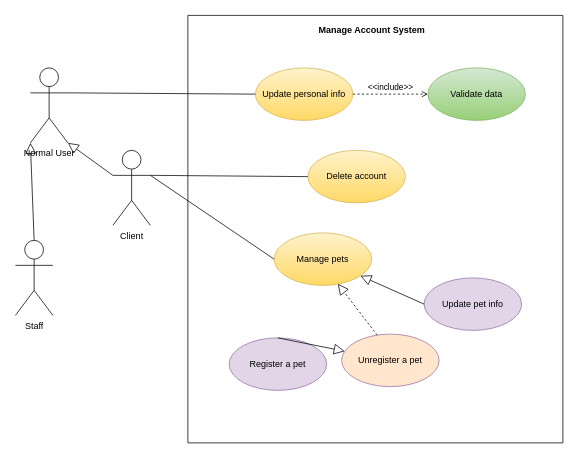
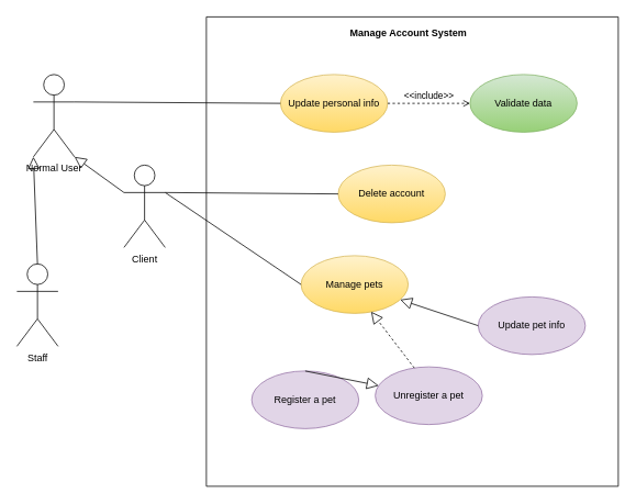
  <mxCell id="0" />
  <mxCell id="1" parent="0" />
  <mxCell id="2" value="" style="swimlane;startSize=0;" parent="1" vertex="1"><mxGeometry x="250" y="20" width="500" height="570" as="geometry" /></mxCell>
  <mxCell id="3" value="&lt;b&gt;Manage Account System&lt;/b&gt;" style="text;html=1;align=center;verticalAlign=middle;resizable=0;points=[];autosize=1;strokeColor=none;fillColor=none;" parent="2" vertex="1"><mxGeometry x="165" y="10" width="160" height="20" as="geometry" /></mxCell>
  <mxCell id="4" value="Update personal info" style="ellipse;whiteSpace=wrap;html=1;gradientColor=#ffd966;fillColor=#fff2cc;strokeColor=#d6b656;" parent="2" vertex="1"><mxGeometry x="90" y="70" width="130" height="70" as="geometry" /></mxCell>
  <mxCell id="5" value="Delete account" style="ellipse;whiteSpace=wrap;html=1;gradientColor=#ffd966;fillColor=#fff2cc;strokeColor=#d6b656;" parent="2" vertex="1"><mxGeometry x="160" y="180" width="130" height="70" as="geometry" /></mxCell>
- <mxCell id="6" value="Unregister a pet" style="ellipse;whiteSpace=wrap;html=1;fillColor=#ffe6cc;strokeColor=#9673a6;" parent="2" vertex="1"><mxGeometry x="205" y="425" width="130" height="70" as="geometry" /></mxCell>
- <mxCell id="7" value="Update pet info" style="ellipse;whiteSpace=wrap;html=1;fillColor=#e1d5e7;strokeColor=#9673a6;" parent="2" vertex="1"><mxGeometry x="315" y="350" width="130" height="70" as="geometry" /></mxCell>
+ <mxCell id="6" value="Unregister a pet" style="ellipse;whiteSpace=wrap;html=1;fillColor=#e1d5e7;strokeColor=#9673a6;" parent="2" vertex="1"><mxGeometry x="205" y="425" width="130" height="70" as="geometry" /></mxCell>
+ <mxCell id="7" value="Update pet info" style="ellipse;whiteSpace=wrap;html=1;fillColor=#e1d5e7;strokeColor=#9673a6;" parent="2" vertex="1"><mxGeometry x="330" y="340" width="130" height="70" as="geometry" /></mxCell>
  <mxCell id="8" value="Validate data" style="ellipse;whiteSpace=wrap;html=1;fillColor=#d5e8d4;strokeColor=#82b366;gradientColor=#97d077;" parent="2" vertex="1"><mxGeometry x="320" y="70" width="130" height="70" as="geometry" /></mxCell>
  <mxCell id="9" value="Manage pets" style="ellipse;whiteSpace=wrap;html=1;gradientColor=#ffd966;fillColor=#fff2cc;strokeColor=#d6b656;" parent="2" vertex="1"><mxGeometry x="115" y="290" width="130" height="70" as="geometry" /></mxCell>
  <mxCell id="10" value="Register a pet" style="ellipse;whiteSpace=wrap;html=1;fillColor=#e1d5e7;strokeColor=#9673a6;" parent="2" vertex="1"><mxGeometry x="55" y="430" width="130" height="70" as="geometry" /></mxCell>
  <mxCell id="11" value="&amp;lt;&amp;lt;include&amp;gt;&amp;gt;" style="edgeStyle=none;html=1;endArrow=open;verticalAlign=bottom;dashed=1;labelBackgroundColor=none;rounded=0;exitX=1;exitY=0.5;exitDx=0;exitDy=0;entryX=0;entryY=0.5;entryDx=0;entryDy=0;" parent="2" source="4" target="8" edge="1"><mxGeometry width="160" relative="1" as="geometry"><mxPoint x="190" y="130" as="sourcePoint" /><mxPoint x="350" y="130" as="targetPoint" /></mxGeometry></mxCell>
  <mxCell id="12" value="" style="edgeStyle=none;html=1;endArrow=block;endFill=0;endSize=12;verticalAlign=bottom;rounded=0;exitX=0;exitY=0.5;exitDx=0;exitDy=0;" parent="2" source="7" target="9" edge="1"><mxGeometry width="160" relative="1" as="geometry"><mxPoint x="195" y="470.0" as="sourcePoint" /><mxPoint x="355" y="470.0" as="targetPoint" /></mxGeometry></mxCell>
  <mxCell id="13" value="" style="edgeStyle=none;html=1;endArrow=block;endFill=0;endSize=12;verticalAlign=bottom;rounded=0;exitX=0.365;exitY=0.019;exitDx=0;exitDy=0;entryX=0.654;entryY=0.971;entryDx=0;entryDy=0;entryPerimeter=0;exitPerimeter=0;dashed=1;" parent="2" source="6" target="9" edge="1"><mxGeometry width="160" relative="1" as="geometry"><mxPoint x="175" y="450" as="sourcePoint" /><mxPoint x="335" y="450" as="targetPoint" /></mxGeometry></mxCell>
  <mxCell id="14" value="" style="edgeStyle=none;html=1;endArrow=block;endFill=0;endSize=12;verticalAlign=bottom;rounded=0;exitX=0.5;exitY=0;exitDx=0;exitDy=0;" parent="2" source="10" target="6" edge="1"><mxGeometry width="160" relative="1" as="geometry"><mxPoint x="315" y="495.0" as="sourcePoint" /><mxPoint x="345" y="460.0" as="targetPoint" /></mxGeometry></mxCell>
  <mxCell id="15" value="" style="edgeStyle=none;html=1;endArrow=none;verticalAlign=bottom;rounded=0;exitX=1;exitY=0.333;exitDx=0;exitDy=0;exitPerimeter=0;entryX=0;entryY=0.5;entryDx=0;entryDy=0;" parent="1" source="18" target="4" edge="1"><mxGeometry width="160" relative="1" as="geometry"><mxPoint x="200" y="196.667" as="sourcePoint" /><mxPoint x="530" y="310" as="targetPoint" /></mxGeometry></mxCell>
  <mxCell id="16" value="" style="edgeStyle=none;html=1;endArrow=none;verticalAlign=bottom;rounded=0;exitX=1;exitY=0.333;exitDx=0;exitDy=0;exitPerimeter=0;entryX=0;entryY=0.5;entryDx=0;entryDy=0;" parent="1" source="22" target="5" edge="1"><mxGeometry width="160" relative="1" as="geometry"><mxPoint x="200" y="196.667" as="sourcePoint" /><mxPoint x="540" y="320" as="targetPoint" /></mxGeometry></mxCell>
  <mxCell id="17" value="" style="edgeStyle=none;html=1;endArrow=none;verticalAlign=bottom;rounded=0;exitX=1;exitY=0.333;exitDx=0;exitDy=0;exitPerimeter=0;entryX=0;entryY=0.5;entryDx=0;entryDy=0;" parent="1" source="22" target="9" edge="1"><mxGeometry width="160" relative="1" as="geometry"><mxPoint x="200" y="196.667" as="sourcePoint" /><mxPoint x="560" y="340" as="targetPoint" /></mxGeometry></mxCell>
  <mxCell id="18" value="Normal User" style="shape=umlActor;html=1;verticalLabelPosition=bottom;verticalAlign=top;align=center;" parent="1" vertex="1"><mxGeometry x="40" y="90" width="50" height="100" as="geometry" /></mxCell>
  <mxCell id="19" value="Staff" style="shape=umlActor;html=1;verticalLabelPosition=bottom;verticalAlign=top;align=center;" parent="1" vertex="1"><mxGeometry x="20" y="320" width="50" height="100" as="geometry" /></mxCell>
  <mxCell id="20" value="" style="edgeStyle=none;html=1;endArrow=block;endFill=0;endSize=12;verticalAlign=bottom;rounded=0;entryX=0;entryY=1;entryDx=0;entryDy=0;entryPerimeter=0;exitX=0.5;exitY=0;exitDx=0;exitDy=0;exitPerimeter=0;" parent="1" source="19" target="18" edge="1"><mxGeometry width="160" relative="1" as="geometry"><mxPoint x="45" y="10" as="sourcePoint" /><mxPoint x="140" y="-130" as="targetPoint" /></mxGeometry></mxCell>
  <mxCell id="21" value="" style="edgeStyle=none;html=1;endArrow=block;endFill=0;endSize=12;verticalAlign=bottom;rounded=0;entryX=1;entryY=1;entryDx=0;entryDy=0;entryPerimeter=0;exitX=0;exitY=0.333;exitDx=0;exitDy=0;exitPerimeter=0;" parent="1" source="22" target="18" edge="1"><mxGeometry width="160" relative="1" as="geometry"><mxPoint x="120" y="200" as="sourcePoint" /><mxPoint x="280" y="200" as="targetPoint" /></mxGeometry></mxCell>
  <mxCell id="22" value="Client&lt;br&gt;" style="shape=umlActor;html=1;verticalLabelPosition=bottom;verticalAlign=top;align=center;" parent="1" vertex="1"><mxGeometry x="150" y="200" width="50" height="100" as="geometry" /></mxCell>
